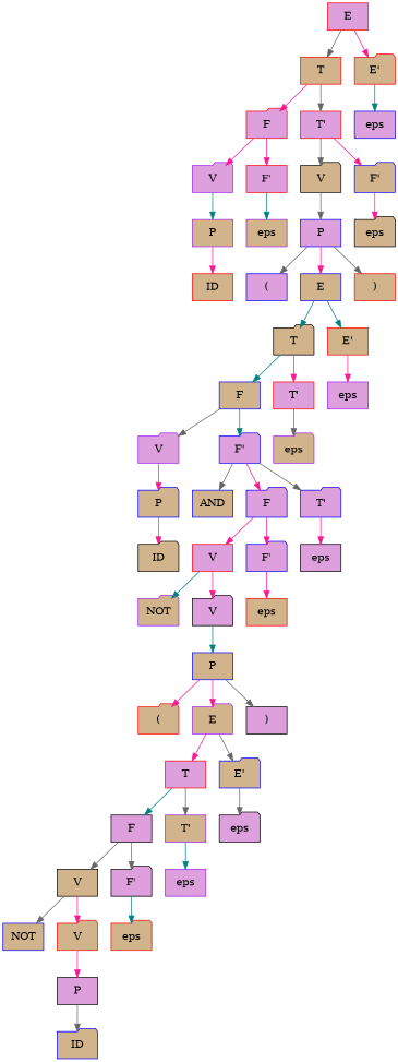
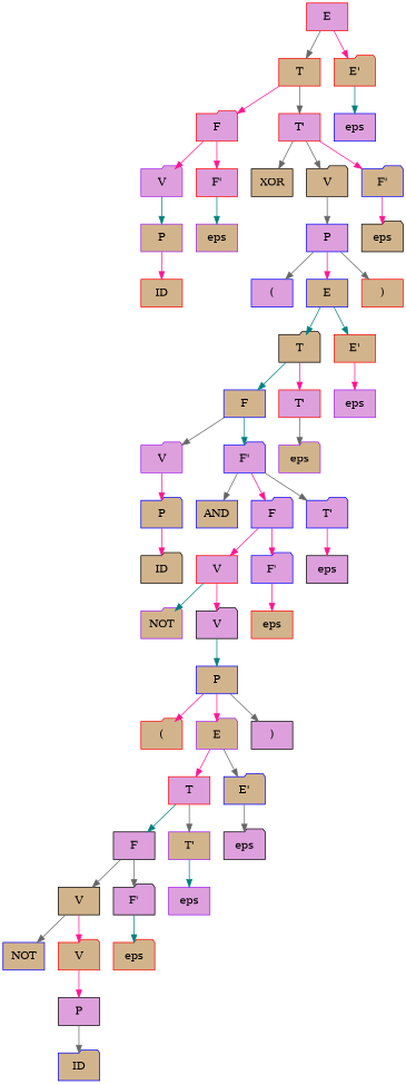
  digraph {
    node [style=filled fillcolor=tan color=red shape=box]
    edge [color=deeppink]
    n1 [label=E fillcolor=plum]
    n2 [label=T]
    n3 [label="E'" shape=folder]
    n4 [label=F fillcolor=plum shape=folder]
    n5 [label="T'" fillcolor=plum]
    n6 [label=V fillcolor=plum color=purple shape=folder]
    n7 [label="F'" fillcolor=plum]
    n8 [label=P color=purple]
    n9 [label=ID]
    n10 [label=eps color=purple]
+   n11 [color=black label=XOR]
    n12 [label=V color=black shape=folder]
    n13 [label="F'" color=blue shape=folder]
    n14 [label=P fillcolor=plum color=blue]
    n15 [color=blue label="(" fillcolor=plum]
    n16 [label=E color=blue]
    n17 [label=")"]
    n18 [label=T color=black shape=folder]
    n19 [label="E'"]
    n20 [label=F color=blue]
    n21 [label="T'" fillcolor=plum]
    n22 [label=V fillcolor=plum color=purple shape=folder]
    n23 [label="F'" fillcolor=plum color=blue shape=folder]
    n24 [label=P color=blue shape=folder]
    n25 [color=black label=ID shape=folder]
    n26 [color=blue label=AND]
    n27 [label=F fillcolor=plum color=blue shape=folder]
    n28 [label="T'" fillcolor=plum color=blue shape=folder]
    n29 [label=V fillcolor=plum]
    n30 [label="F'" fillcolor=plum color=blue shape=folder]
    n31 [color=purple label=NOT shape=folder]
    n32 [label=V fillcolor=plum color=black shape=folder]
    n33 [label=P color=blue]
    n34 [label="(" shape=folder]
    n35 [label=E color=purple shape=folder]
    n36 [color=black label=")" fillcolor=plum]
    n37 [label=T fillcolor=plum]
    n38 [label="E'" color=blue shape=folder]
    n39 [label=F fillcolor=plum color=black]
    n40 [label="T'" color=purple]
    n41 [label=V color=black]
    n42 [label="F'" fillcolor=plum color=black shape=folder]
    n43 [color=blue label=NOT]
    n44 [label=V shape=folder]
    n45 [label=P fillcolor=plum color=black]
    n46 [color=blue label=ID shape=folder]
    n47 [label=eps shape=folder]
    n48 [label=eps fillcolor=plum color=purple]
    n49 [label=eps fillcolor=plum color=black shape=folder]
    n50 [label=eps]
    n51 [label=eps fillcolor=plum color=black]
    n52 [label=eps color=purple shape=folder]
    n53 [label=eps fillcolor=plum color=purple]
    n54 [label=eps color=black shape=folder]
    n55 [label=eps fillcolor=plum color=blue]
    n1 -> n2 [color=gray40]
    n1 -> n3
    n2 -> n4
    n2 -> n5 [color=gray40]
    n3 -> n55 [color=teal]
    n4 -> n6
    n4 -> n7
+   n5 -> n11 [color=gray40]
    n5 -> n12 [color=gray40]
    n5 -> n13
    n6 -> n8 [color=teal]
    n7 -> n10 [color=teal]
    n8 -> n9
    n12 -> n14 [color=gray40]
    n13 -> n54
    n14 -> n15 [color=gray40]
    n14 -> n16
    n14 -> n17 [color=gray40]
    n16 -> n18 [color=teal]
    n16 -> n19 [color=teal]
    n18 -> n20 [color=teal]
    n18 -> n21
    n19 -> n53
    n20 -> n22 [color=gray40]
    n20 -> n23 [color=teal]
    n21 -> n52 [color=gray40]
    n22 -> n24
    n23 -> n26 [color=gray40]
    n23 -> n27
    n23 -> n28 [color=gray40]
    n24 -> n25
    n27 -> n29
    n27 -> n30
    n28 -> n51
    n29 -> n31 [color=teal]
    n29 -> n32
    n30 -> n50
    n32 -> n33 [color=teal]
    n33 -> n34
    n33 -> n35
    n33 -> n36 [color=gray40]
    n35 -> n37
    n35 -> n38 [color=gray40]
    n37 -> n39 [color=teal]
    n37 -> n40 [color=gray40]
    n38 -> n49 [color=gray40]
    n39 -> n41 [color=gray40]
    n39 -> n42 [color=gray40]
    n40 -> n48 [color=teal]
    n41 -> n43 [color=gray40]
    n41 -> n44
    n42 -> n47 [color=teal]
    n44 -> n45
    n45 -> n46 [color=gray40]
  }
